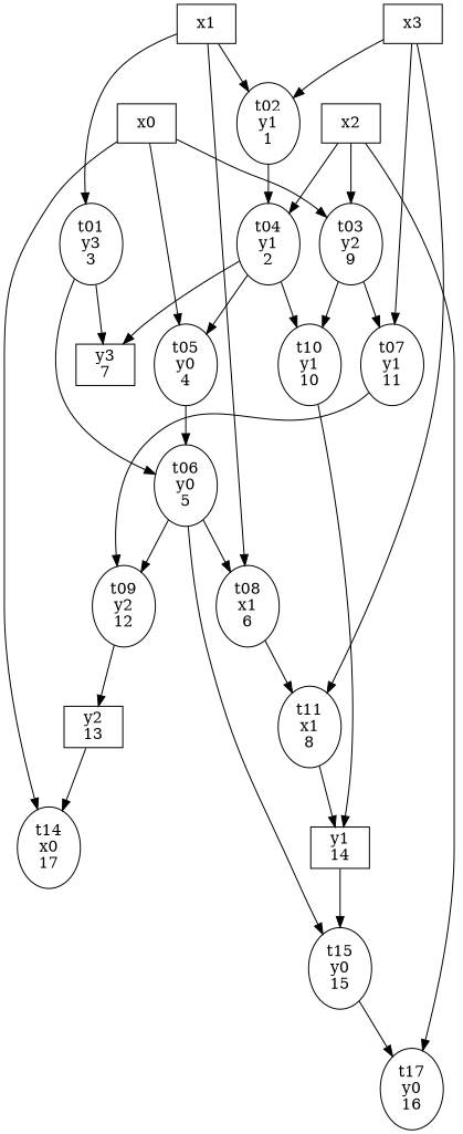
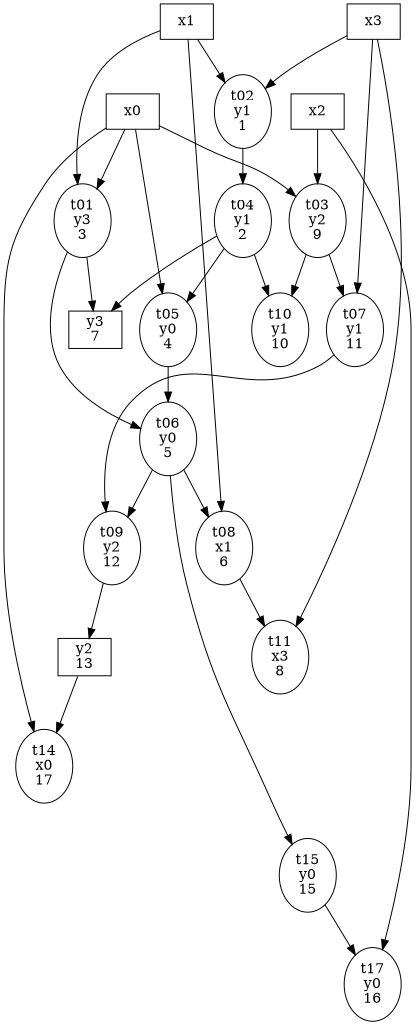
  strict digraph {
    x0 [shape=box]
    t01 [label="\N\ny3\n3"]
    t05 [label="\N\ny0\n4"]
    t03 [label="\N\ny2\n9"]
    t14 [label="\N\nx0\n17"]
    y3 [label="\N\n7" shape=box]
    t06 [label="\N\ny0\n5"]
    t07 [label="\N\ny1\n11"]
    t10 [label="\N\ny1\n10"]
    x1 [shape=box]
    t02 [label="\N\ny1\n1"]
    t08 [label="\N\nx1\n6"]
    t04 [label="\N\ny1\n2"]
-   t11 [label="\N\nx1\n8"]
+   t11 [label="\N\nx3\n8"]
    x2 [shape=box]
    t17 [label="\N\ny0\n16"]
    x3 [shape=box]
-   y1 [label="\N\n14" shape=box]
    t09 [label="\N\ny2\n12"]
    t15 [label="\N\ny0\n15"]
    y2 [label="\N\n13" shape=box]
+   x0 -> t01
    x0 -> t05
    x0 -> t03
    x0 -> t14
    t01 -> y3
    t01 -> t06
    t05 -> t06
    t03 -> t07
    t03 -> t10
    t06 -> t08
    t06 -> t09
    t06 -> t15
    t07 -> t09
-   t10 -> y1
    x1 -> t01
    x1 -> t02
    x1 -> t08
    t02 -> t04
    t08 -> t11
    t04 -> t05
    t04 -> y3
    t04 -> t10
-   t11 -> y1
    x2 -> t03
-   x2 -> t04
    x2 -> t17
    x3 -> t07
    x3 -> t02
    x3 -> t11
-   y1 -> t15
    t09 -> y2
    t15 -> t17
    y2 -> t14
  }
